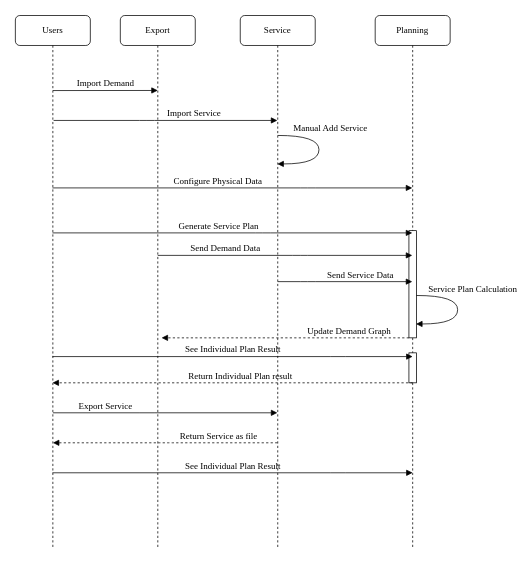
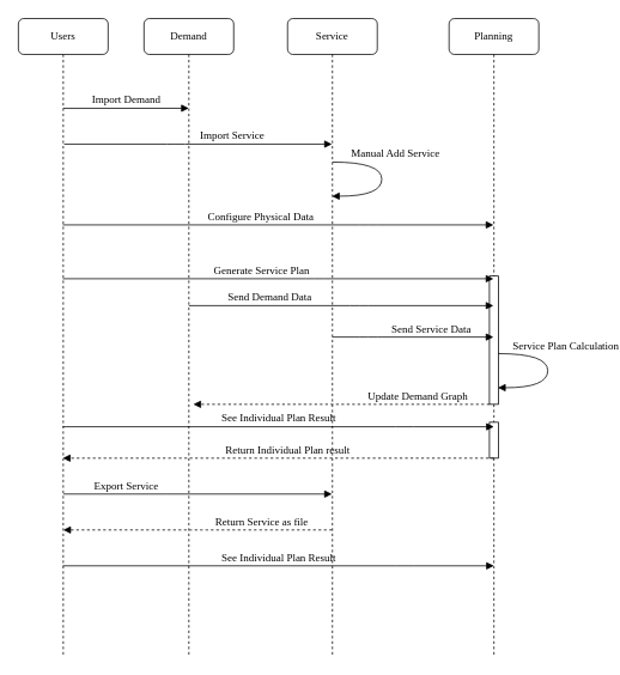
  <mxCell id="0" />
  <mxCell id="1" parent="0" />
- <mxCell id="2" value="Export" style="shape=umlLifeline;perimeter=lifelinePerimeter;whiteSpace=wrap;html=1;container=1;collapsible=0;recursiveResize=0;outlineConnect=0;rounded=1;shadow=0;comic=0;labelBackgroundColor=none;strokeColor=#000000;strokeWidth=1;fillColor=#FFFFFF;fontFamily=Verdana;fontSize=12;fontColor=#000000;align=center;" parent="1" vertex="1"><mxGeometry x="160" y="20" width="100" height="710" as="geometry" /></mxCell>
+ <mxCell id="2" value="Demand" style="shape=umlLifeline;perimeter=lifelinePerimeter;whiteSpace=wrap;html=1;container=1;collapsible=0;recursiveResize=0;outlineConnect=0;rounded=1;shadow=0;comic=0;labelBackgroundColor=none;strokeColor=#000000;strokeWidth=1;fillColor=#FFFFFF;fontFamily=Verdana;fontSize=12;fontColor=#000000;align=center;" parent="1" vertex="1"><mxGeometry x="160" y="20" width="100" height="710" as="geometry" /></mxCell>
  <mxCell id="3" value="Service" style="shape=umlLifeline;perimeter=lifelinePerimeter;whiteSpace=wrap;html=1;container=1;collapsible=0;recursiveResize=0;outlineConnect=0;rounded=1;shadow=0;comic=0;labelBackgroundColor=none;strokeColor=#000000;strokeWidth=1;fillColor=#FFFFFF;fontFamily=Verdana;fontSize=12;fontColor=#000000;align=center;" parent="1" vertex="1"><mxGeometry x="320" y="20" width="100" height="710" as="geometry" /></mxCell>
  <mxCell id="4" value="Planning" style="shape=umlLifeline;perimeter=lifelinePerimeter;whiteSpace=wrap;html=1;container=1;collapsible=0;recursiveResize=0;outlineConnect=0;rounded=1;shadow=0;comic=0;labelBackgroundColor=none;strokeColor=#000000;strokeWidth=1;fillColor=#FFFFFF;fontFamily=Verdana;fontSize=12;fontColor=#000000;align=center;" parent="1" vertex="1"><mxGeometry x="500" y="20" width="100" height="710" as="geometry" /></mxCell>
  <mxCell id="5" value="" style="html=1;points=[];perimeter=orthogonalPerimeter;rounded=0;shadow=0;comic=0;labelBackgroundColor=none;strokeColor=#000000;strokeWidth=1;fillColor=#FFFFFF;fontFamily=Verdana;fontSize=12;fontColor=#000000;align=center;" vertex="1" parent="4"><mxGeometry x="45" y="287" width="10" height="143" as="geometry" /></mxCell>
  <mxCell id="6" value="" style="html=1;points=[];perimeter=orthogonalPerimeter;rounded=0;shadow=0;comic=0;labelBackgroundColor=none;strokeColor=#000000;strokeWidth=1;fillColor=#FFFFFF;fontFamily=Verdana;fontSize=12;fontColor=#000000;align=center;" vertex="1" parent="4"><mxGeometry x="45" y="450" width="10" height="40" as="geometry" /></mxCell>
  <mxCell id="7" value="Users" style="shape=umlLifeline;perimeter=lifelinePerimeter;whiteSpace=wrap;html=1;container=1;collapsible=0;recursiveResize=0;outlineConnect=0;rounded=1;shadow=0;comic=0;labelBackgroundColor=none;strokeColor=#000000;strokeWidth=1;fillColor=#FFFFFF;fontFamily=Verdana;fontSize=12;fontColor=#000000;align=center;" parent="1" vertex="1"><mxGeometry x="20" y="20" width="100" height="710" as="geometry" /></mxCell>
  <mxCell id="8" value="Send Service Data" style="html=1;verticalAlign=bottom;endArrow=block;labelBackgroundColor=none;fontFamily=Verdana;fontSize=12;edgeStyle=elbowEdgeStyle;elbow=vertical;" parent="1" target="4" edge="1"><mxGeometry x="0.226" relative="1" as="geometry"><mxPoint x="370" y="375" as="sourcePoint" /><Array as="points"><mxPoint x="410" y="375" /><mxPoint x="390" y="360" /><mxPoint x="400" y="370" /><mxPoint x="400" y="360" /><mxPoint x="400" y="375" /><mxPoint x="470" y="370" /><mxPoint x="440" y="440" /><mxPoint x="470" y="260" /><mxPoint x="380" y="180" /></Array><mxPoint x="505" y="260" as="targetPoint" /><mxPoint as="offset" /></mxGeometry></mxCell>
  <mxCell id="9" value="Configure Physical Data" style="html=1;verticalAlign=bottom;endArrow=block;labelBackgroundColor=none;fontFamily=Verdana;fontSize=12;" parent="1" source="7" target="4" edge="1"><mxGeometry x="0.418" y="-120" relative="1" as="geometry"><mxPoint x="75" y="250" as="sourcePoint" /><mxPoint x="505" y="380" as="targetPoint" /><Array as="points"><mxPoint x="410" y="250" /></Array><mxPoint x="-120" y="-120" as="offset" /></mxGeometry></mxCell>
  <mxCell id="10" value="Import Demand" style="html=1;verticalAlign=bottom;endArrow=block;labelBackgroundColor=none;fontFamily=Verdana;fontSize=12;edgeStyle=elbowEdgeStyle;elbow=vertical;exitX=0.5;exitY=0.141;exitDx=0;exitDy=0;exitPerimeter=0;" parent="1" source="7" edge="1"><mxGeometry relative="1" as="geometry"><mxPoint x="75" y="120" as="sourcePoint" /><mxPoint x="210" y="120" as="targetPoint" /></mxGeometry></mxCell>
  <mxCell id="11" value="Import Service" style="html=1;verticalAlign=bottom;endArrow=block;labelBackgroundColor=none;fontFamily=Verdana;fontSize=12;edgeStyle=elbowEdgeStyle;elbow=vertical;" edge="1" parent="1" target="3"><mxGeometry x="0.254" relative="1" as="geometry"><mxPoint x="71" y="160" as="sourcePoint" /><mxPoint x="365.5" y="160" as="targetPoint" /><mxPoint as="offset" /></mxGeometry></mxCell>
  <mxCell id="12" value="Manual Add Service" style="html=1;verticalAlign=bottom;endArrow=block;labelBackgroundColor=none;fontFamily=Verdana;fontSize=12;elbow=vertical;edgeStyle=orthogonalEdgeStyle;curved=1;exitX=1.038;exitY=0.345;exitPerimeter=0;" edge="1" parent="1" target="3"><mxGeometry x="-0.259" y="15" relative="1" as="geometry"><mxPoint x="370" y="180" as="sourcePoint" /><mxPoint x="375" y="218" as="targetPoint" /><Array as="points"><mxPoint x="425" y="180" /><mxPoint x="425" y="218" /></Array><mxPoint as="offset" /></mxGeometry></mxCell>
  <mxCell id="13" value="Send Demand Data" style="html=1;verticalAlign=bottom;endArrow=block;labelBackgroundColor=none;fontFamily=Verdana;fontSize=12;edgeStyle=elbowEdgeStyle;elbow=vertical;" edge="1" parent="1" target="4"><mxGeometry x="0.296" y="-130" relative="1" as="geometry"><mxPoint x="210" y="340" as="sourcePoint" /><mxPoint x="505" y="300" as="targetPoint" /><Array as="points"><mxPoint x="400" y="340" /><mxPoint x="430" y="330" /><mxPoint x="230" y="410" /><mxPoint x="420" y="300" /></Array><mxPoint x="-130" y="-130" as="offset" /></mxGeometry></mxCell>
  <mxCell id="14" value="Generate Service Plan" style="html=1;verticalAlign=bottom;endArrow=block;labelBackgroundColor=none;fontFamily=Verdana;fontSize=12;" edge="1" parent="1" source="7" target="4"><mxGeometry x="0.169" y="-60" relative="1" as="geometry"><mxPoint x="76" y="292" as="sourcePoint" /><mxPoint x="510" y="369" as="targetPoint" /><Array as="points"><mxPoint x="350" y="310" /></Array><mxPoint x="-60" y="-60" as="offset" /></mxGeometry></mxCell>
  <mxCell id="15" value="See Individual Plan Result" style="html=1;verticalAlign=bottom;endArrow=block;labelBackgroundColor=none;fontFamily=Verdana;fontSize=12;edgeStyle=elbowEdgeStyle;elbow=vertical;" edge="1" parent="1"><mxGeometry relative="1" as="geometry"><mxPoint x="69.5" y="475" as="sourcePoint" /><mxPoint x="550" y="475" as="targetPoint" /><Array as="points"><mxPoint x="450" y="475" /></Array></mxGeometry></mxCell>
  <mxCell id="16" value="Return Individual Plan result" style="html=1;verticalAlign=bottom;endArrow=block;labelBackgroundColor=none;fontFamily=Verdana;fontSize=12;edgeStyle=elbowEdgeStyle;elbow=vertical;dashed=1;" edge="1" parent="1" target="7"><mxGeometry x="-0.043" relative="1" as="geometry"><mxPoint x="550" y="510" as="sourcePoint" /><mxPoint x="210" y="500" as="targetPoint" /><mxPoint as="offset" /><Array as="points"><mxPoint x="150" y="510" /><mxPoint x="330.5" y="500" /><mxPoint x="330.5" y="630" /><mxPoint x="340.5" y="590" /></Array></mxGeometry></mxCell>
  <mxCell id="17" value="Export Service" style="html=1;verticalAlign=bottom;endArrow=block;labelBackgroundColor=none;fontFamily=Verdana;fontSize=12;edgeStyle=elbowEdgeStyle;elbow=vertical;" edge="1" parent="1" target="3"><mxGeometry x="-0.165" y="-55" relative="1" as="geometry"><mxPoint x="70" y="550" as="sourcePoint" /><mxPoint x="364.5" y="550" as="targetPoint" /><mxPoint x="-55" y="-55" as="offset" /></mxGeometry></mxCell>
  <mxCell id="18" value="Return Service as file" style="html=1;verticalAlign=bottom;endArrow=block;labelBackgroundColor=none;fontFamily=Verdana;fontSize=12;edgeStyle=elbowEdgeStyle;elbow=vertical;dashed=1;" edge="1" parent="1"><mxGeometry y="-70" relative="1" as="geometry"><mxPoint x="369.5" y="590" as="sourcePoint" /><mxPoint x="70" y="590" as="targetPoint" /><mxPoint x="71" y="70" as="offset" /></mxGeometry></mxCell>
  <mxCell id="19" value="Update Demand Graph" style="html=1;verticalAlign=bottom;endArrow=block;labelBackgroundColor=none;fontFamily=Verdana;fontSize=12;edgeStyle=elbowEdgeStyle;elbow=vertical;dashed=1;" edge="1" parent="1"><mxGeometry y="-85" relative="1" as="geometry"><mxPoint x="545" y="450" as="sourcePoint" /><mxPoint x="215" y="450" as="targetPoint" /><mxPoint x="85" y="85" as="offset" /></mxGeometry></mxCell>
  <mxCell id="20" value="See Individual Plan Result" style="html=1;verticalAlign=bottom;endArrow=block;labelBackgroundColor=none;fontFamily=Verdana;fontSize=12;edgeStyle=elbowEdgeStyle;elbow=vertical;" edge="1" parent="1"><mxGeometry relative="1" as="geometry"><mxPoint x="69.5" y="630" as="sourcePoint" /><mxPoint x="550" y="630" as="targetPoint" /><Array as="points"><mxPoint x="450" y="630" /></Array></mxGeometry></mxCell>
  <mxCell id="21" value="Service Plan Calculation" style="html=1;verticalAlign=bottom;endArrow=block;labelBackgroundColor=none;fontFamily=Verdana;fontSize=12;elbow=vertical;edgeStyle=orthogonalEdgeStyle;curved=1;exitX=1.038;exitY=0.345;exitPerimeter=0;" edge="1" parent="1"><mxGeometry x="-0.257" y="20" relative="1" as="geometry"><mxPoint x="555" y="393.5" as="sourcePoint" /><mxPoint x="554.5" y="431.5" as="targetPoint" /><Array as="points"><mxPoint x="610" y="393.5" /><mxPoint x="610" y="431.5" /></Array><mxPoint as="offset" /></mxGeometry></mxCell>
